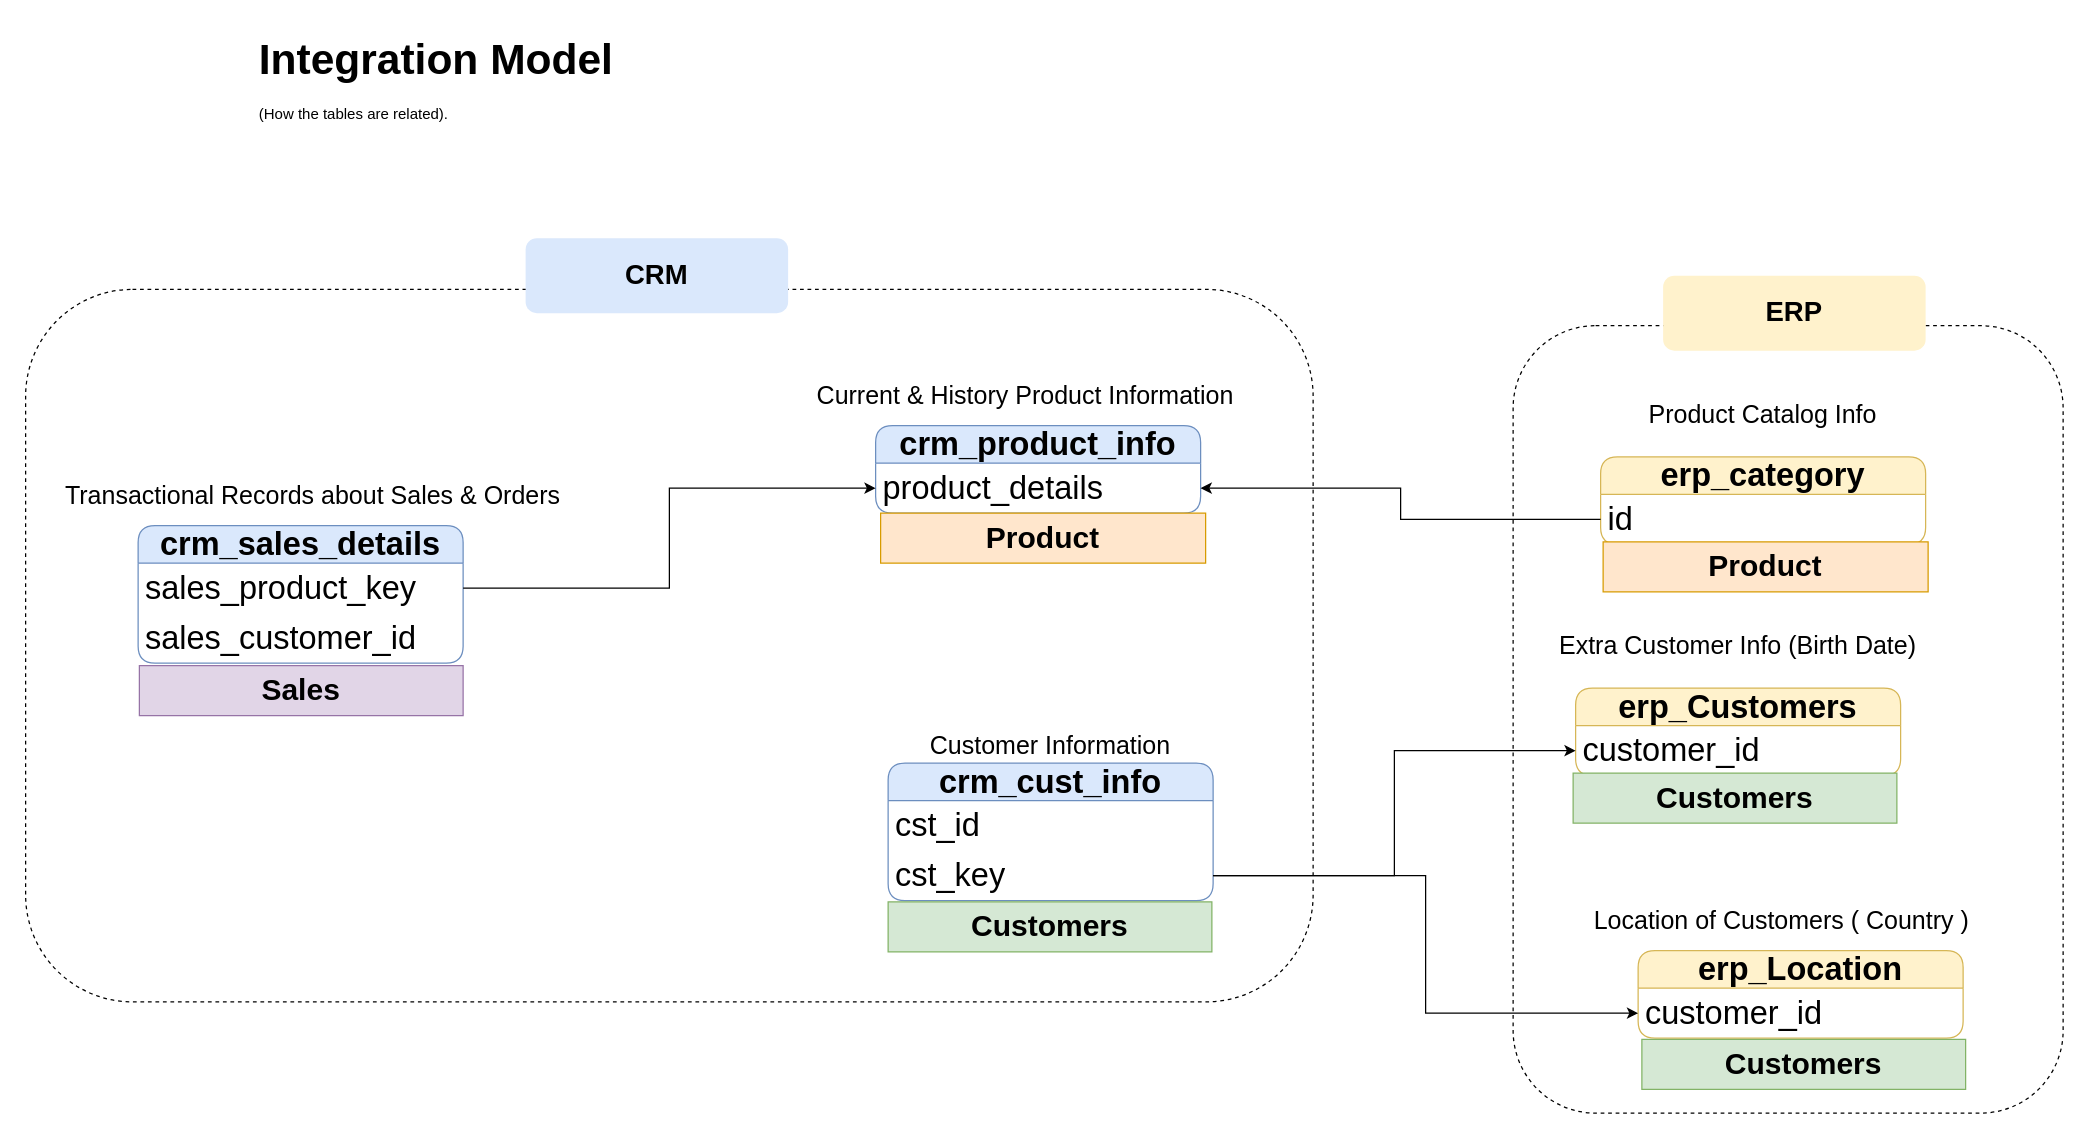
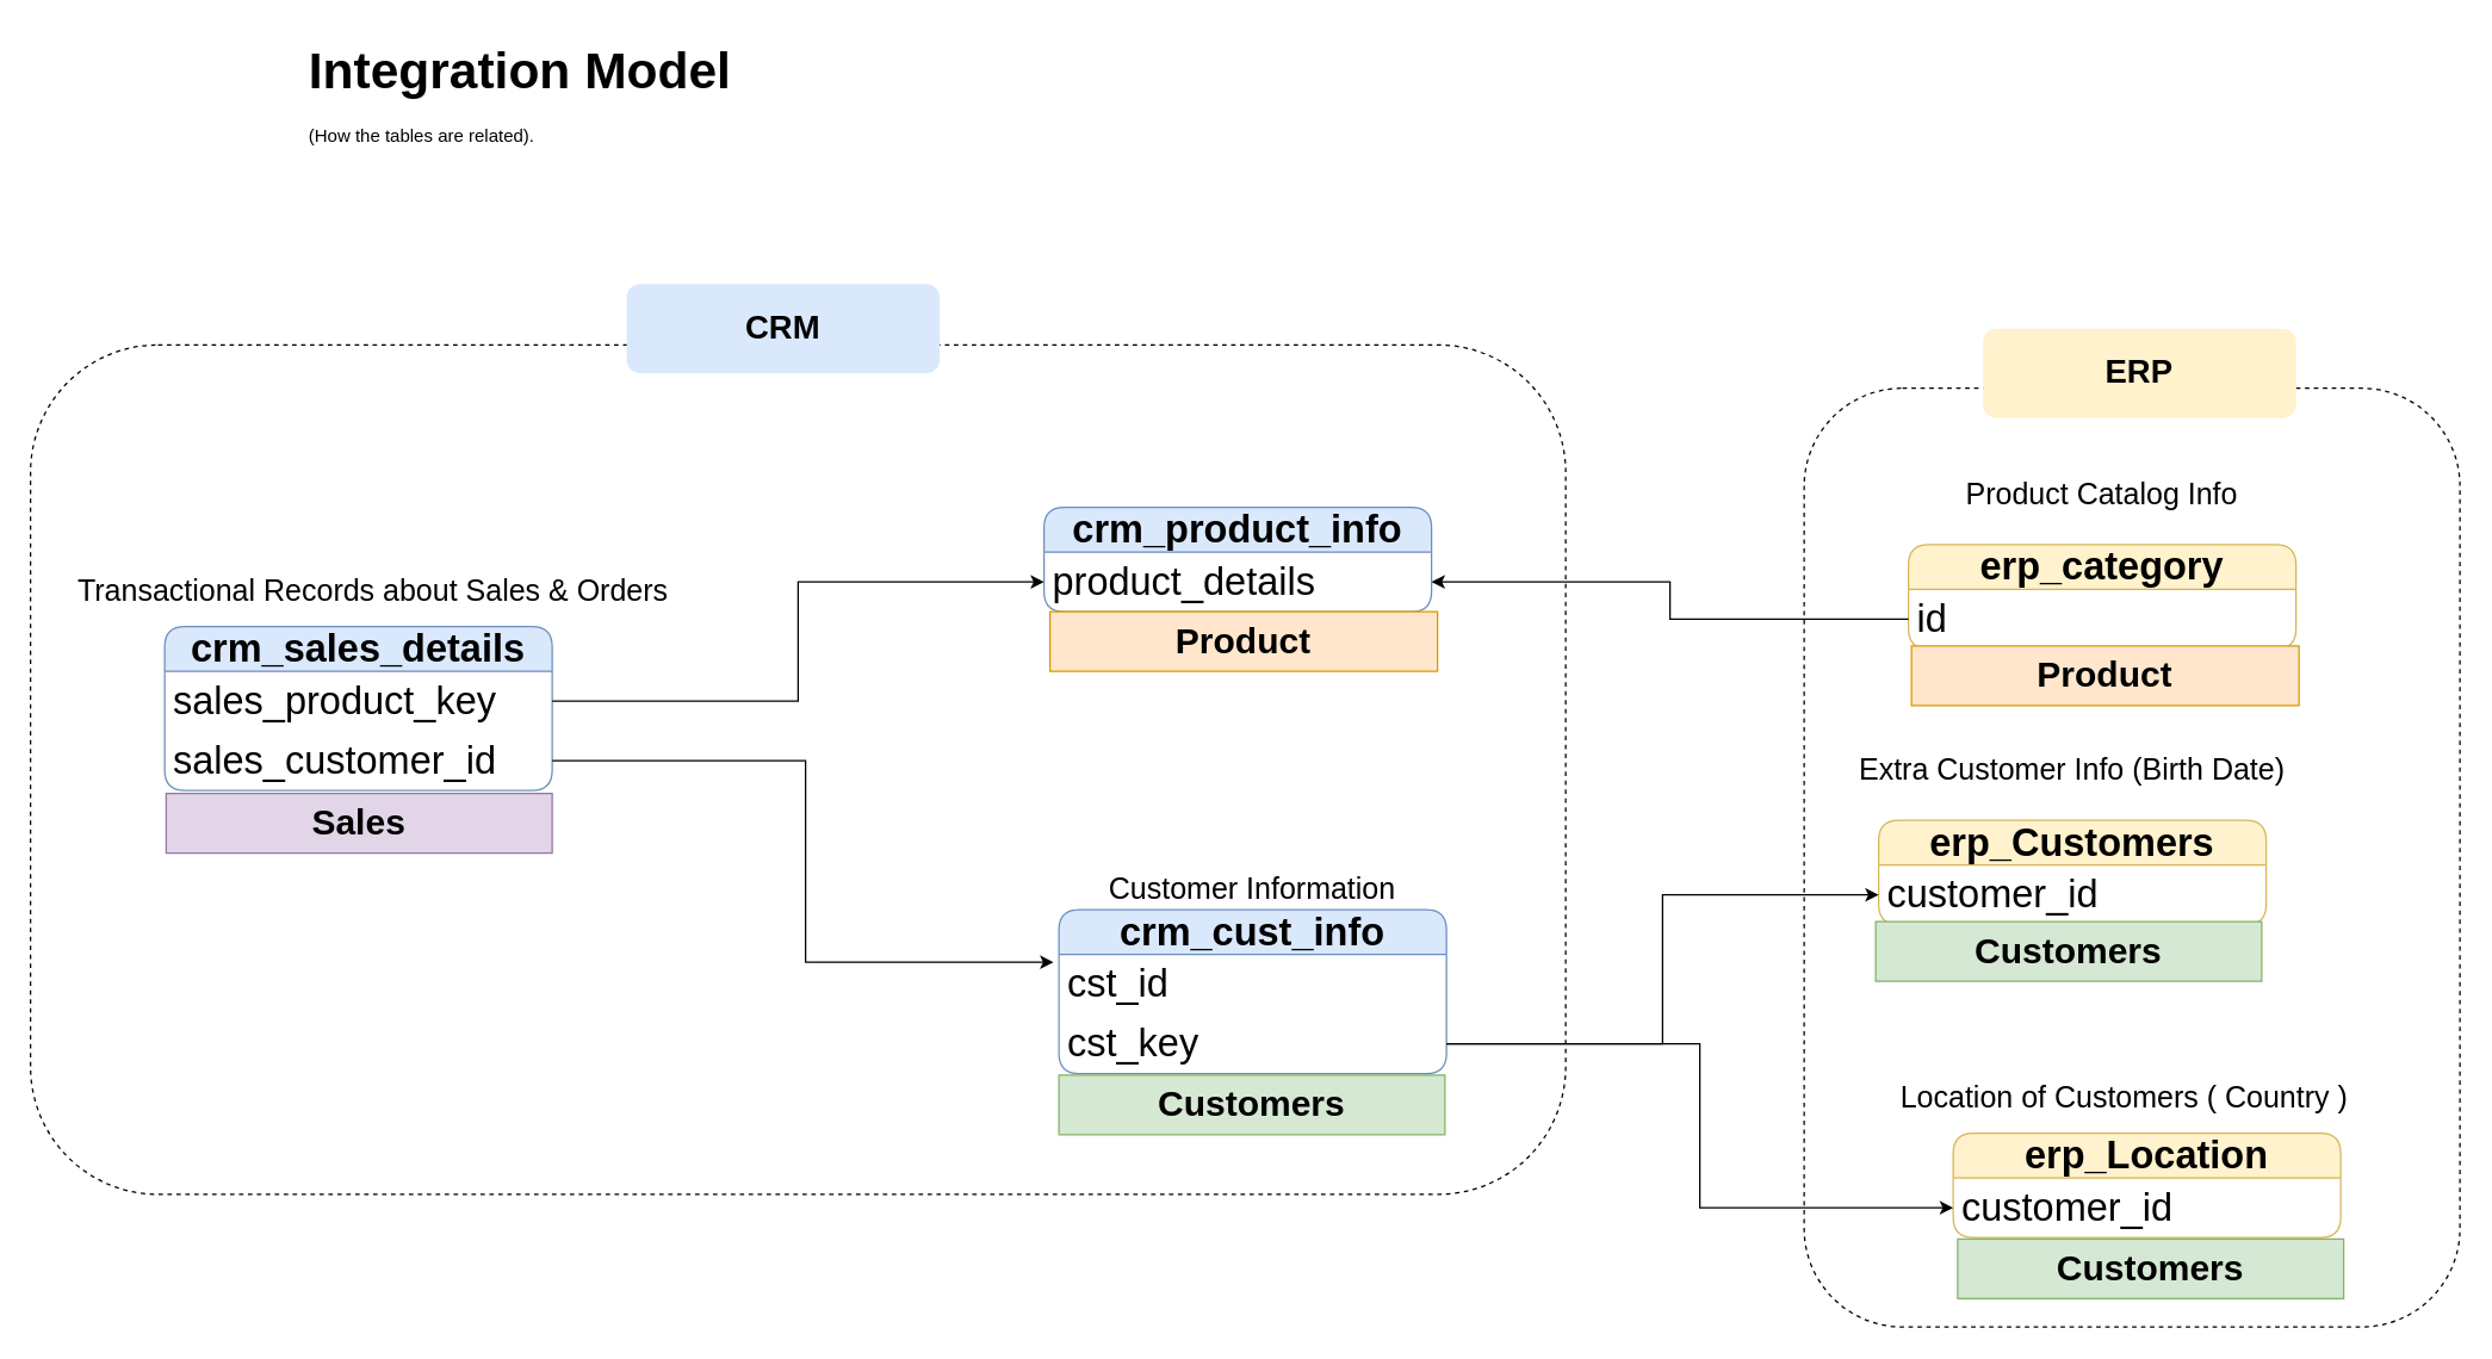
  <mxCell id="0" />
  <mxCell id="1" parent="0" />
  <mxCell id="2" value="" style="rounded=1;whiteSpace=wrap;html=1;fillColor=none;dashed=1;" parent="1" vertex="1"><mxGeometry x="1210" y="260" width="440" height="630" as="geometry" /></mxCell>
  <mxCell id="3" value="" style="rounded=1;whiteSpace=wrap;html=1;fillColor=none;dashed=1;" parent="1" vertex="1"><mxGeometry x="20" y="231" width="1030" height="570" as="geometry" /></mxCell>
  <mxCell id="4" value="&lt;h1 style=&quot;margin-top: 0px;&quot;&gt;&lt;font style=&quot;font-size: 34px;&quot;&gt;Integration Model&lt;/font&gt;&lt;/h1&gt;&lt;p&gt;(How the tables are related).&lt;/p&gt;" style="text;html=1;whiteSpace=wrap;overflow=hidden;rounded=0;" parent="1" vertex="1"><mxGeometry x="205" y="20" width="400" height="120" as="geometry" /></mxCell>
  <mxCell id="5" value="&lt;b&gt;crm_cust_info&lt;/b&gt;" style="swimlane;fontStyle=0;childLayout=stackLayout;horizontal=1;startSize=30;horizontalStack=0;resizeParent=1;resizeParentMax=0;resizeLast=0;collapsible=1;marginBottom=0;whiteSpace=wrap;html=1;rounded=1;fontSize=26;fillColor=#dae8fc;strokeColor=#6c8ebf;" parent="1" vertex="1"><mxGeometry x="710" y="610" width="260" height="110" as="geometry" /></mxCell>
  <mxCell id="6" value="cst_id" style="text;strokeColor=none;fillColor=none;align=left;verticalAlign=middle;spacingLeft=4;spacingRight=4;overflow=hidden;points=[[0,0.5],[1,0.5]];portConstraint=eastwest;rotatable=0;whiteSpace=wrap;html=1;fontSize=26;" parent="5" vertex="1"><mxGeometry y="30" width="260" height="40" as="geometry" /></mxCell>
  <mxCell id="7" value="cst_key" style="text;strokeColor=none;fillColor=none;align=left;verticalAlign=middle;spacingLeft=4;spacingRight=4;overflow=hidden;points=[[0,0.5],[1,0.5]];portConstraint=eastwest;rotatable=0;whiteSpace=wrap;html=1;fontSize=26;" parent="5" vertex="1"><mxGeometry y="70" width="260" height="40" as="geometry" /></mxCell>
  <mxCell id="8" value="&lt;font style=&quot;font-size: 20px;&quot;&gt;Customer Information&lt;/font&gt;" style="text;html=1;align=center;verticalAlign=middle;whiteSpace=wrap;rounded=0;" parent="1" vertex="1"><mxGeometry x="735" y="580" width="210" height="30" as="geometry" /></mxCell>
  <mxCell id="9" value="&lt;b&gt;crm_product_info&lt;/b&gt;" style="swimlane;fontStyle=0;childLayout=stackLayout;horizontal=1;startSize=30;horizontalStack=0;resizeParent=1;resizeParentMax=0;resizeLast=0;collapsible=1;marginBottom=0;whiteSpace=wrap;html=1;rounded=1;fontSize=26;fillColor=#dae8fc;strokeColor=#6c8ebf;" parent="1" vertex="1"><mxGeometry x="700" y="340" width="260" height="70" as="geometry" /></mxCell>
  <mxCell id="10" value="product_details" style="text;strokeColor=none;fillColor=none;align=left;verticalAlign=middle;spacingLeft=4;spacingRight=4;overflow=hidden;points=[[0,0.5],[1,0.5]];portConstraint=eastwest;rotatable=0;whiteSpace=wrap;html=1;fontSize=26;" parent="9" vertex="1"><mxGeometry y="30" width="260" height="40" as="geometry" /></mxCell>
- <mxCell id="11" value="&lt;font style=&quot;font-size: 20px;&quot;&gt;Current &amp;amp; History Product Information&lt;/font&gt;" style="text;html=1;align=center;verticalAlign=middle;whiteSpace=wrap;rounded=0;" parent="1" vertex="1"><mxGeometry x="610" y="300" width="420" height="30" as="geometry" /></mxCell>
  <mxCell id="12" value="&lt;b&gt;crm_sales_details&lt;/b&gt;" style="swimlane;fontStyle=0;childLayout=stackLayout;horizontal=1;startSize=30;horizontalStack=0;resizeParent=1;resizeParentMax=0;resizeLast=0;collapsible=1;marginBottom=0;whiteSpace=wrap;html=1;rounded=1;fontSize=26;fillColor=#dae8fc;strokeColor=#6c8ebf;" parent="1" vertex="1"><mxGeometry x="110" y="420" width="260" height="110" as="geometry" /></mxCell>
  <mxCell id="13" value="sales_product_key" style="text;strokeColor=none;fillColor=none;align=left;verticalAlign=middle;spacingLeft=4;spacingRight=4;overflow=hidden;points=[[0,0.5],[1,0.5]];portConstraint=eastwest;rotatable=0;whiteSpace=wrap;html=1;fontSize=26;" parent="12" vertex="1"><mxGeometry y="30" width="260" height="40" as="geometry" /></mxCell>
  <mxCell id="14" value="sales_customer_id" style="text;strokeColor=none;fillColor=none;align=left;verticalAlign=middle;spacingLeft=4;spacingRight=4;overflow=hidden;points=[[0,0.5],[1,0.5]];portConstraint=eastwest;rotatable=0;whiteSpace=wrap;html=1;fontSize=26;" parent="12" vertex="1"><mxGeometry y="70" width="260" height="40" as="geometry" /></mxCell>
  <mxCell id="15" value="&lt;font style=&quot;font-size: 20px;&quot;&gt;Transactional Records about Sales &amp;amp; Orders&lt;/font&gt;" style="text;html=1;align=center;verticalAlign=middle;whiteSpace=wrap;rounded=0;" parent="1" vertex="1"><mxGeometry x="40" y="380" width="420" height="30" as="geometry" /></mxCell>
  <mxCell id="16" style="edgeStyle=orthogonalEdgeStyle;rounded=0;orthogonalLoop=1;jettySize=auto;html=1;entryX=0;entryY=0.5;entryDx=0;entryDy=0;" parent="1" source="13" target="10" edge="1"><mxGeometry relative="1" as="geometry" /></mxCell>
+ <mxCell id="17" style="edgeStyle=orthogonalEdgeStyle;rounded=0;orthogonalLoop=1;jettySize=auto;html=1;entryX=-0.014;entryY=0.13;entryDx=0;entryDy=0;entryPerimeter=0;" parent="1" source="14" target="6" edge="1"><mxGeometry relative="1" as="geometry" /></mxCell>
  <mxCell id="18" value="&lt;b&gt;erp_Customers&lt;/b&gt;" style="swimlane;fontStyle=0;childLayout=stackLayout;horizontal=1;startSize=30;horizontalStack=0;resizeParent=1;resizeParentMax=0;resizeLast=0;collapsible=1;marginBottom=0;whiteSpace=wrap;html=1;rounded=1;fontSize=26;fillColor=#fff2cc;strokeColor=#d6b656;" parent="1" vertex="1"><mxGeometry x="1260" y="550" width="260" height="70" as="geometry" /></mxCell>
  <mxCell id="19" value="customer_id" style="text;strokeColor=none;fillColor=none;align=left;verticalAlign=middle;spacingLeft=4;spacingRight=4;overflow=hidden;points=[[0,0.5],[1,0.5]];portConstraint=eastwest;rotatable=0;whiteSpace=wrap;html=1;fontSize=26;" parent="18" vertex="1"><mxGeometry y="30" width="260" height="40" as="geometry" /></mxCell>
  <mxCell id="20" style="edgeStyle=orthogonalEdgeStyle;rounded=0;orthogonalLoop=1;jettySize=auto;html=1;entryX=0;entryY=0.5;entryDx=0;entryDy=0;" parent="1" source="7" target="19" edge="1"><mxGeometry relative="1" as="geometry" /></mxCell>
  <mxCell id="21" value="&lt;span style=&quot;font-size: 20px;&quot;&gt;Extra Customer Info (Birth Date)&lt;/span&gt;" style="text;html=1;align=center;verticalAlign=middle;whiteSpace=wrap;rounded=0;" parent="1" vertex="1"><mxGeometry x="1180" y="500" width="420" height="30" as="geometry" /></mxCell>
  <mxCell id="22" value="&lt;b&gt;erp_Location&lt;/b&gt;" style="swimlane;fontStyle=0;childLayout=stackLayout;horizontal=1;startSize=30;horizontalStack=0;resizeParent=1;resizeParentMax=0;resizeLast=0;collapsible=1;marginBottom=0;whiteSpace=wrap;html=1;rounded=1;fontSize=26;fillColor=#fff2cc;strokeColor=#d6b656;" parent="1" vertex="1"><mxGeometry x="1310" y="760" width="260" height="70" as="geometry" /></mxCell>
  <mxCell id="23" value="customer_id" style="text;strokeColor=none;fillColor=none;align=left;verticalAlign=middle;spacingLeft=4;spacingRight=4;overflow=hidden;points=[[0,0.5],[1,0.5]];portConstraint=eastwest;rotatable=0;whiteSpace=wrap;html=1;fontSize=26;" parent="22" vertex="1"><mxGeometry y="30" width="260" height="40" as="geometry" /></mxCell>
  <mxCell id="24" value="&lt;span style=&quot;font-size: 20px;&quot;&gt;Location of Customers ( Country )&lt;/span&gt;" style="text;html=1;align=center;verticalAlign=middle;whiteSpace=wrap;rounded=0;" parent="1" vertex="1"><mxGeometry x="1215" y="720" width="420" height="30" as="geometry" /></mxCell>
  <mxCell id="25" value="&lt;b&gt;erp_category&lt;/b&gt;" style="swimlane;fontStyle=0;childLayout=stackLayout;horizontal=1;startSize=30;horizontalStack=0;resizeParent=1;resizeParentMax=0;resizeLast=0;collapsible=1;marginBottom=0;whiteSpace=wrap;html=1;rounded=1;fontSize=26;fillColor=#fff2cc;strokeColor=#d6b656;" parent="1" vertex="1"><mxGeometry x="1280" y="365" width="260" height="70" as="geometry" /></mxCell>
  <mxCell id="26" value="id" style="text;strokeColor=none;fillColor=none;align=left;verticalAlign=middle;spacingLeft=4;spacingRight=4;overflow=hidden;points=[[0,0.5],[1,0.5]];portConstraint=eastwest;rotatable=0;whiteSpace=wrap;html=1;fontSize=26;" parent="25" vertex="1"><mxGeometry y="30" width="260" height="40" as="geometry" /></mxCell>
  <mxCell id="27" value="&lt;span style=&quot;font-size: 20px;&quot;&gt;Product Catalog Info&lt;/span&gt;" style="text;html=1;align=center;verticalAlign=middle;whiteSpace=wrap;rounded=0;" parent="1" vertex="1"><mxGeometry x="1200" y="315" width="420" height="30" as="geometry" /></mxCell>
  <mxCell id="28" style="edgeStyle=orthogonalEdgeStyle;rounded=0;orthogonalLoop=1;jettySize=auto;html=1;entryX=1;entryY=0.5;entryDx=0;entryDy=0;" parent="1" source="26" target="10" edge="1"><mxGeometry relative="1" as="geometry" /></mxCell>
  <mxCell id="29" style="edgeStyle=orthogonalEdgeStyle;rounded=0;orthogonalLoop=1;jettySize=auto;html=1;" parent="1" source="7" target="23" edge="1"><mxGeometry relative="1" as="geometry" /></mxCell>
  <mxCell id="30" value="&lt;font style=&quot;font-size: 22px;&quot;&gt;&lt;b&gt;CRM&lt;/b&gt;&lt;/font&gt;" style="rounded=1;whiteSpace=wrap;html=1;fillColor=#dae8fc;dashed=1;strokeColor=none;" parent="1" vertex="1"><mxGeometry x="420" y="190" width="210" height="60" as="geometry" /></mxCell>
  <mxCell id="31" value="&lt;font style=&quot;font-size: 22px;&quot;&gt;&lt;b&gt;ERP&lt;/b&gt;&lt;/font&gt;" style="rounded=1;whiteSpace=wrap;html=1;fillColor=#fff2cc;dashed=1;strokeColor=none;" parent="1" vertex="1"><mxGeometry x="1330" y="220" width="210" height="60" as="geometry" /></mxCell>
  <mxCell id="32" value="&lt;font style=&quot;font-size: 24px;&quot;&gt;&lt;b&gt;Product&lt;/b&gt;&lt;/font&gt;" style="text;html=1;strokeColor=#d79b00;fillColor=#ffe6cc;align=center;verticalAlign=middle;whiteSpace=wrap;overflow=hidden;" vertex="1" parent="1"><mxGeometry x="1282" y="433" width="260" height="40" as="geometry" /></mxCell>
  <mxCell id="33" value="&lt;font style=&quot;font-size: 24px;&quot;&gt;&lt;b&gt;Product&lt;/b&gt;&lt;/font&gt;" style="text;html=1;strokeColor=#d79b00;fillColor=#ffe6cc;align=center;verticalAlign=middle;whiteSpace=wrap;overflow=hidden;" vertex="1" parent="1"><mxGeometry x="704" y="410" width="260" height="40" as="geometry" /></mxCell>
  <mxCell id="34" value="&lt;font style=&quot;font-size: 24px;&quot;&gt;&lt;b&gt;Customers&lt;/b&gt;&lt;/font&gt;" style="text;html=1;strokeColor=#82b366;fillColor=#d5e8d4;align=center;verticalAlign=middle;whiteSpace=wrap;overflow=hidden;" vertex="1" parent="1"><mxGeometry x="710" y="721" width="259" height="40" as="geometry" /></mxCell>
  <mxCell id="35" value="&lt;font style=&quot;font-size: 24px;&quot;&gt;&lt;b&gt;Customers&lt;/b&gt;&lt;/font&gt;" style="text;html=1;strokeColor=#82b366;fillColor=#d5e8d4;align=center;verticalAlign=middle;whiteSpace=wrap;overflow=hidden;" vertex="1" parent="1"><mxGeometry x="1258" y="618" width="259" height="40" as="geometry" /></mxCell>
  <mxCell id="36" value="&lt;font style=&quot;font-size: 24px;&quot;&gt;&lt;b&gt;Customers&lt;/b&gt;&lt;/font&gt;" style="text;html=1;strokeColor=#82b366;fillColor=#d5e8d4;align=center;verticalAlign=middle;whiteSpace=wrap;overflow=hidden;" vertex="1" parent="1"><mxGeometry x="1313" y="831" width="259" height="40" as="geometry" /></mxCell>
  <mxCell id="37" value="&lt;font style=&quot;font-size: 24px;&quot;&gt;&lt;b&gt;Sales&lt;/b&gt;&lt;/font&gt;" style="text;html=1;strokeColor=#9673a6;fillColor=#e1d5e7;align=center;verticalAlign=middle;whiteSpace=wrap;overflow=hidden;" vertex="1" parent="1"><mxGeometry x="111" y="532" width="259" height="40" as="geometry" /></mxCell>
